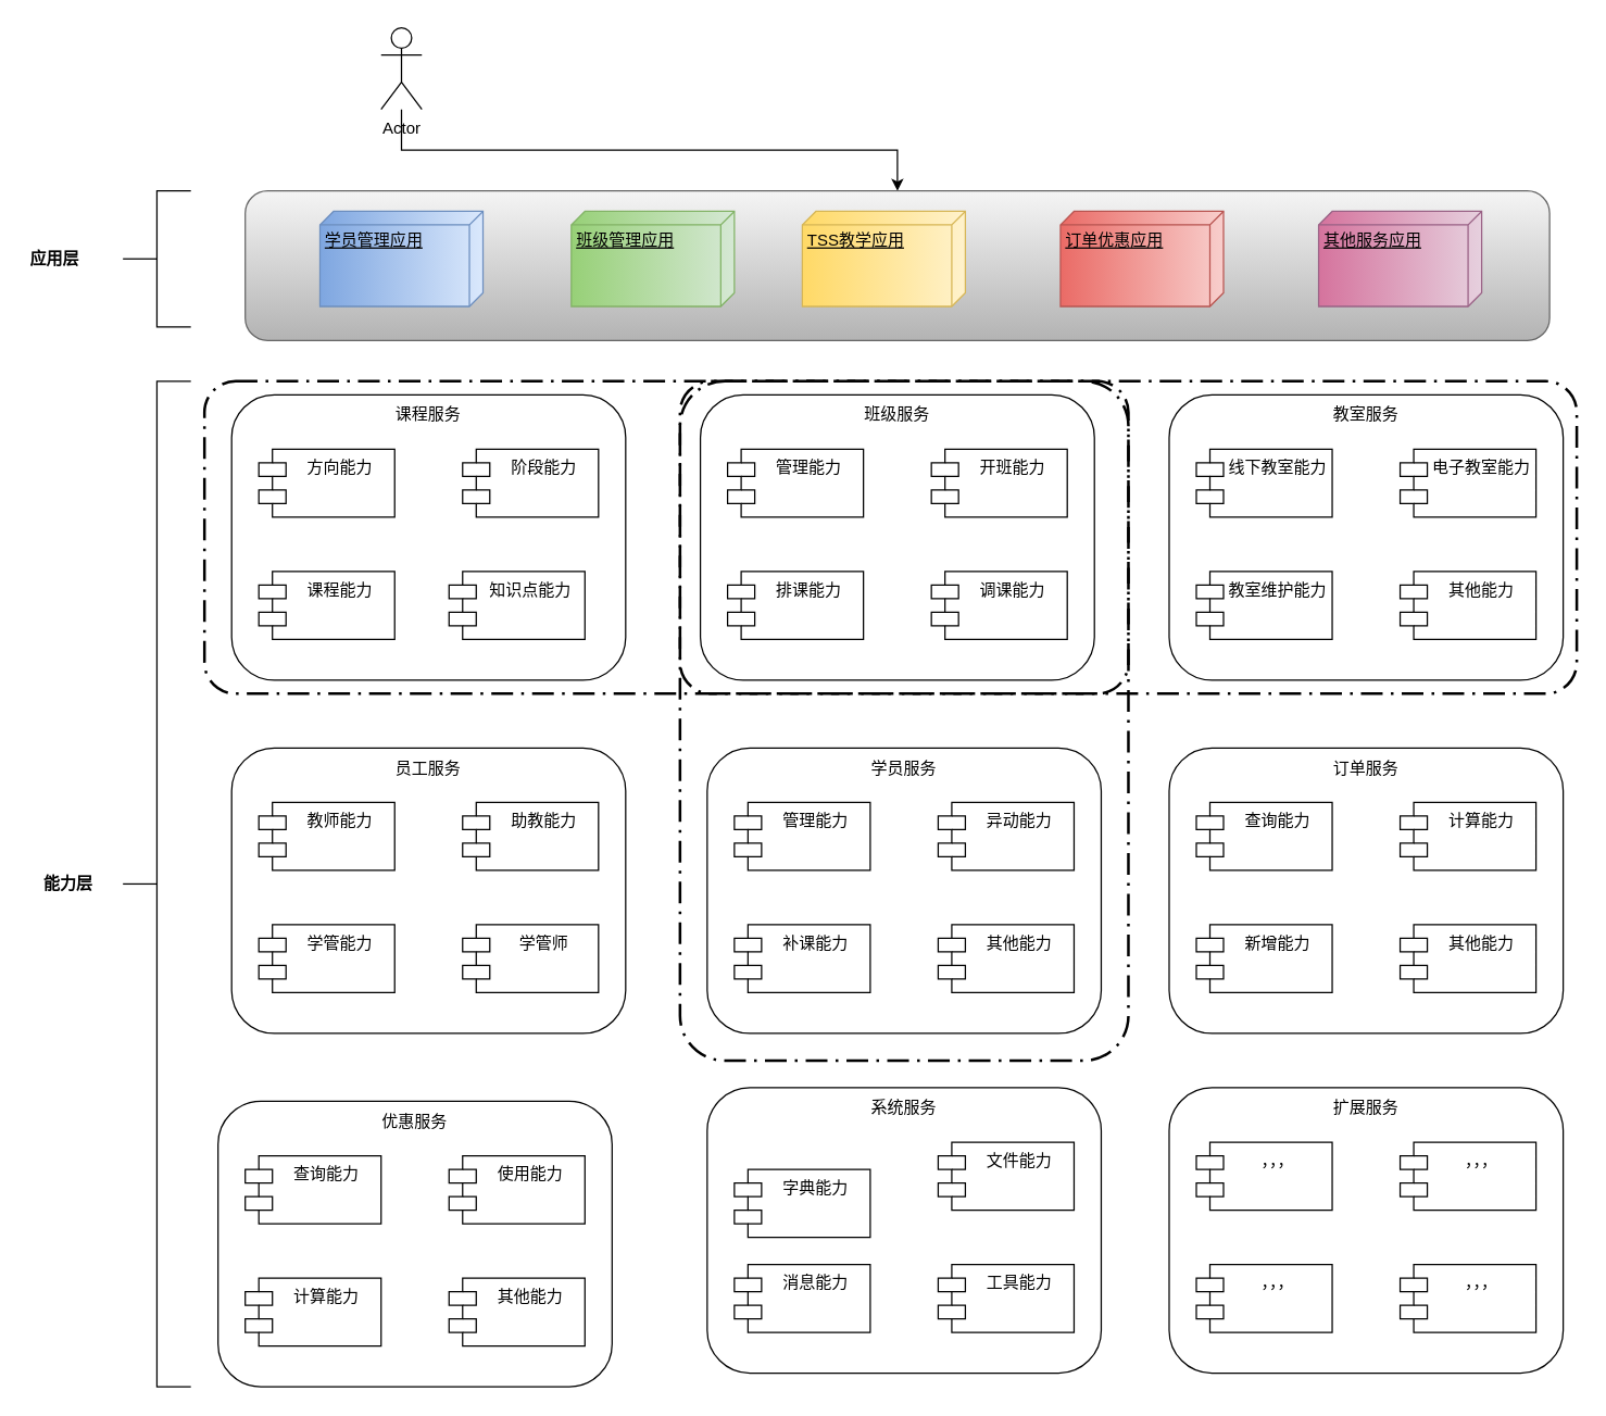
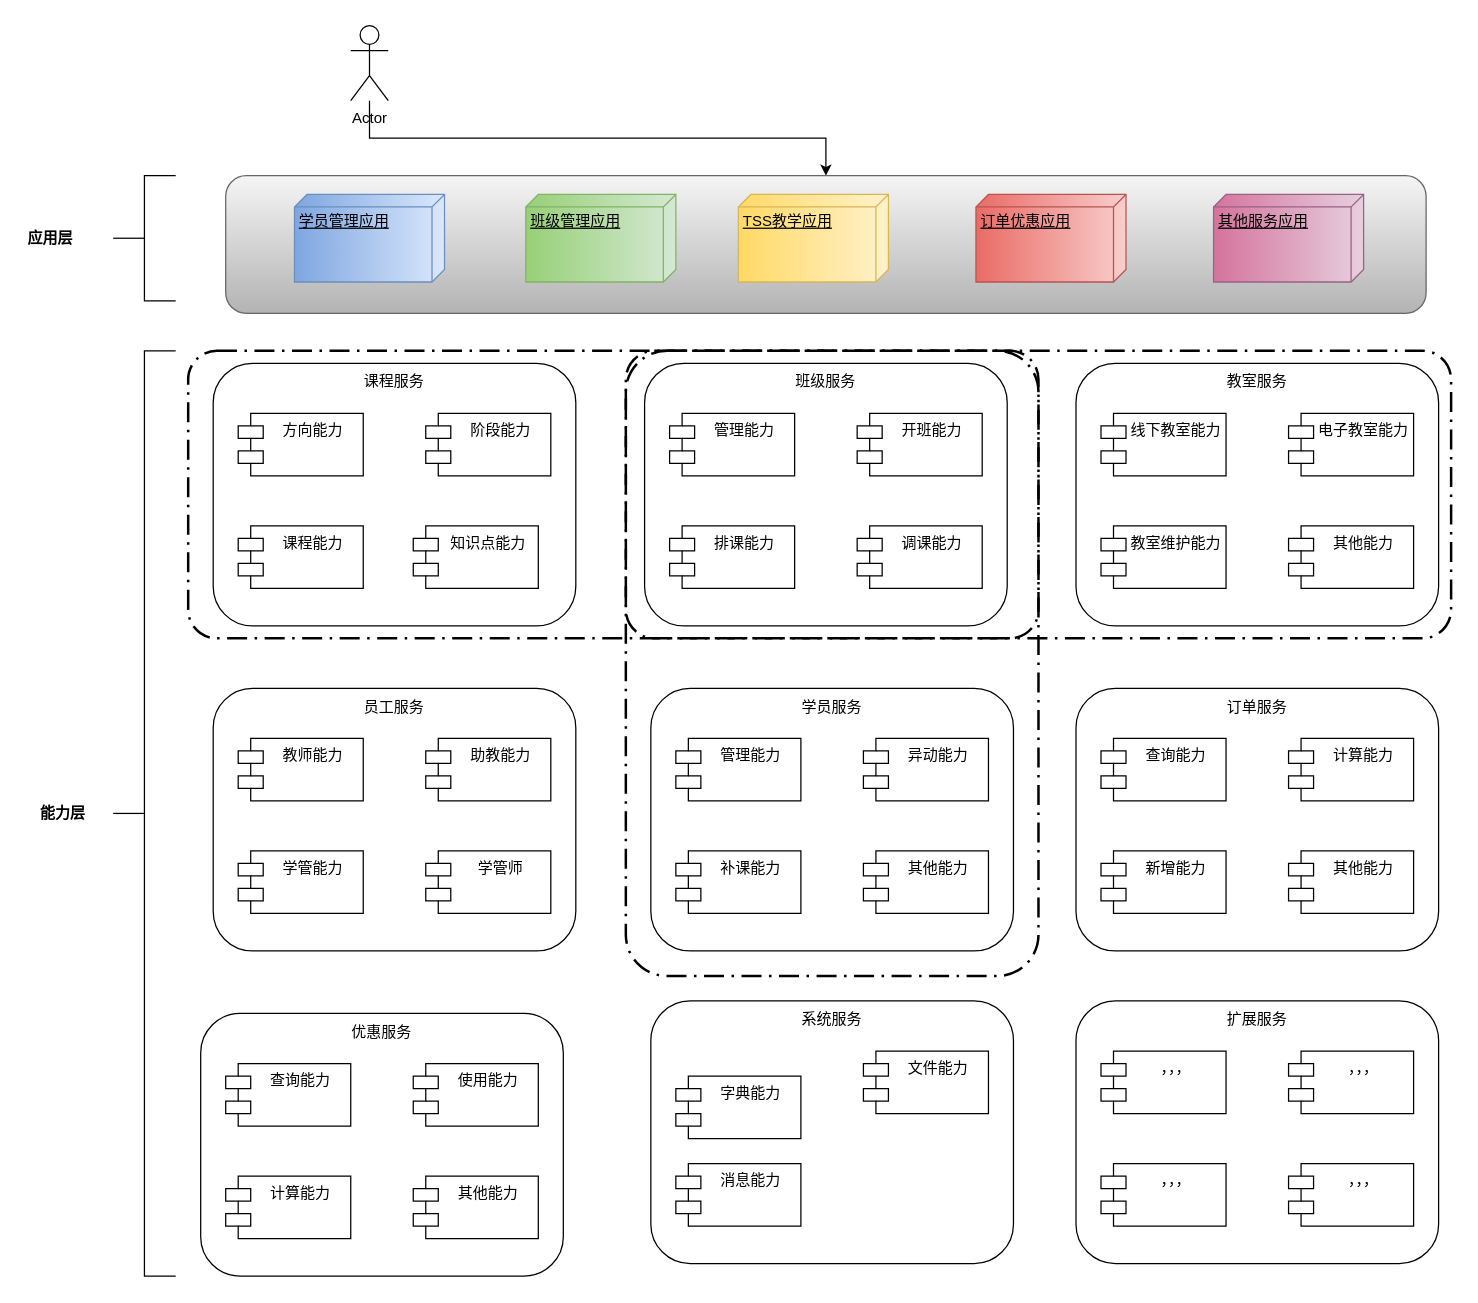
  <mxCell id="0" />
  <mxCell id="1" parent="0" />
  <mxCell id="2" value="" style="edgeStyle=orthogonalEdgeStyle;rounded=0;orthogonalLoop=1;jettySize=auto;html=1;" edge="1" parent="1" source="3" target="53"><mxGeometry relative="1" as="geometry" /></mxCell>
  <mxCell id="3" value="Actor" style="shape=umlActor;verticalLabelPosition=bottom;verticalAlign=top;html=1;" vertex="1" parent="1"><mxGeometry x="280" y="20" width="30" height="60" as="geometry" /></mxCell>
  <mxCell id="4" value="" style="group" vertex="1" connectable="0" parent="1"><mxGeometry x="170" y="290" width="290" height="210" as="geometry" /></mxCell>
  <mxCell id="5" value="" style="rounded=1;whiteSpace=wrap;html=1;align=center;" vertex="1" parent="4"><mxGeometry width="290" height="210" as="geometry" /></mxCell>
  <mxCell id="6" value="课程能力" style="shape=module;align=left;spacingLeft=20;align=center;verticalAlign=top;" vertex="1" parent="4"><mxGeometry x="20" y="130" width="100" height="50" as="geometry" /></mxCell>
  <mxCell id="7" value="方向能力" style="shape=module;align=left;spacingLeft=20;align=center;verticalAlign=top;" vertex="1" parent="4"><mxGeometry x="20" y="40" width="100" height="50" as="geometry" /></mxCell>
  <mxCell id="8" value="阶段能力" style="shape=module;align=left;spacingLeft=20;align=center;verticalAlign=top;" vertex="1" parent="4"><mxGeometry x="170" y="40" width="100" height="50" as="geometry" /></mxCell>
  <mxCell id="9" value="知识点能力" style="shape=module;align=left;spacingLeft=20;align=center;verticalAlign=top;" vertex="1" parent="4"><mxGeometry x="160" y="130" width="100" height="50" as="geometry" /></mxCell>
  <mxCell id="10" value="课程服务" style="text;html=1;strokeColor=none;fillColor=none;align=center;verticalAlign=middle;whiteSpace=wrap;rounded=0;" vertex="1" parent="4"><mxGeometry x="80" width="130" height="30" as="geometry" /></mxCell>
  <mxCell id="11" value="" style="group" vertex="1" connectable="0" parent="1"><mxGeometry x="515" y="290" width="290" height="210" as="geometry" /></mxCell>
  <mxCell id="12" value="" style="rounded=1;whiteSpace=wrap;html=1;align=center;" vertex="1" parent="11"><mxGeometry width="290" height="210" as="geometry" /></mxCell>
  <mxCell id="13" value="排课能力" style="shape=module;align=left;spacingLeft=20;align=center;verticalAlign=top;" vertex="1" parent="11"><mxGeometry x="20" y="130" width="100" height="50" as="geometry" /></mxCell>
  <mxCell id="14" value="管理能力" style="shape=module;align=left;spacingLeft=20;align=center;verticalAlign=top;" vertex="1" parent="11"><mxGeometry x="20" y="40" width="100" height="50" as="geometry" /></mxCell>
  <mxCell id="15" value="开班能力" style="shape=module;align=left;spacingLeft=20;align=center;verticalAlign=top;" vertex="1" parent="11"><mxGeometry x="170" y="40" width="100" height="50" as="geometry" /></mxCell>
  <mxCell id="16" value="调课能力" style="shape=module;align=left;spacingLeft=20;align=center;verticalAlign=top;" vertex="1" parent="11"><mxGeometry x="170" y="130" width="100" height="50" as="geometry" /></mxCell>
  <mxCell id="17" value="班级服务" style="text;html=1;strokeColor=none;fillColor=none;align=center;verticalAlign=middle;whiteSpace=wrap;rounded=0;" vertex="1" parent="11"><mxGeometry x="80" width="130" height="30" as="geometry" /></mxCell>
  <mxCell id="18" value="" style="group" vertex="1" connectable="0" parent="1"><mxGeometry x="860" y="290" width="290" height="210" as="geometry" /></mxCell>
  <mxCell id="19" value="" style="rounded=1;whiteSpace=wrap;html=1;align=center;" vertex="1" parent="18"><mxGeometry width="290" height="210" as="geometry" /></mxCell>
  <mxCell id="20" value="教室维护能力" style="shape=module;align=left;spacingLeft=20;align=center;verticalAlign=top;" vertex="1" parent="18"><mxGeometry x="20" y="130" width="100" height="50" as="geometry" /></mxCell>
  <mxCell id="21" value="线下教室能力" style="shape=module;align=left;spacingLeft=20;align=center;verticalAlign=top;" vertex="1" parent="18"><mxGeometry x="20" y="40" width="100" height="50" as="geometry" /></mxCell>
  <mxCell id="22" value="电子教室能力" style="shape=module;align=left;spacingLeft=20;align=center;verticalAlign=top;" vertex="1" parent="18"><mxGeometry x="170" y="40" width="100" height="50" as="geometry" /></mxCell>
  <mxCell id="23" value="其他能力" style="shape=module;align=left;spacingLeft=20;align=center;verticalAlign=top;" vertex="1" parent="18"><mxGeometry x="170" y="130" width="100" height="50" as="geometry" /></mxCell>
  <mxCell id="24" value="教室服务" style="text;html=1;strokeColor=none;fillColor=none;align=center;verticalAlign=middle;whiteSpace=wrap;rounded=0;" vertex="1" parent="18"><mxGeometry x="80" width="130" height="30" as="geometry" /></mxCell>
  <mxCell id="25" value="" style="group" vertex="1" connectable="0" parent="1"><mxGeometry x="170" y="550" width="290" height="210" as="geometry" /></mxCell>
  <mxCell id="26" value="" style="rounded=1;whiteSpace=wrap;html=1;align=center;" vertex="1" parent="25"><mxGeometry width="290" height="210" as="geometry" /></mxCell>
  <mxCell id="27" value="学管能力" style="shape=module;align=left;spacingLeft=20;align=center;verticalAlign=top;" vertex="1" parent="25"><mxGeometry x="20" y="130" width="100" height="50" as="geometry" /></mxCell>
  <mxCell id="28" value="教师能力" style="shape=module;align=left;spacingLeft=20;align=center;verticalAlign=top;" vertex="1" parent="25"><mxGeometry x="20" y="40" width="100" height="50" as="geometry" /></mxCell>
  <mxCell id="29" value="助教能力" style="shape=module;align=left;spacingLeft=20;align=center;verticalAlign=top;" vertex="1" parent="25"><mxGeometry x="170" y="40" width="100" height="50" as="geometry" /></mxCell>
  <mxCell id="30" value="学管师" style="shape=module;align=left;spacingLeft=20;align=center;verticalAlign=top;" vertex="1" parent="25"><mxGeometry x="170" y="130" width="100" height="50" as="geometry" /></mxCell>
  <mxCell id="31" value="员工服务" style="text;html=1;strokeColor=none;fillColor=none;align=center;verticalAlign=middle;whiteSpace=wrap;rounded=0;" vertex="1" parent="25"><mxGeometry x="80" width="130" height="30" as="geometry" /></mxCell>
  <mxCell id="32" value="" style="group" vertex="1" connectable="0" parent="1"><mxGeometry x="520" y="550" width="290" height="210" as="geometry" /></mxCell>
  <mxCell id="33" value="" style="rounded=1;whiteSpace=wrap;html=1;align=center;" vertex="1" parent="32"><mxGeometry width="290" height="210" as="geometry" /></mxCell>
  <mxCell id="34" value="补课能力" style="shape=module;align=left;spacingLeft=20;align=center;verticalAlign=top;" vertex="1" parent="32"><mxGeometry x="20" y="130" width="100" height="50" as="geometry" /></mxCell>
  <mxCell id="35" value="管理能力" style="shape=module;align=left;spacingLeft=20;align=center;verticalAlign=top;" vertex="1" parent="32"><mxGeometry x="20" y="40" width="100" height="50" as="geometry" /></mxCell>
  <mxCell id="36" value="异动能力" style="shape=module;align=left;spacingLeft=20;align=center;verticalAlign=top;" vertex="1" parent="32"><mxGeometry x="170" y="40" width="100" height="50" as="geometry" /></mxCell>
  <mxCell id="37" value="其他能力" style="shape=module;align=left;spacingLeft=20;align=center;verticalAlign=top;" vertex="1" parent="32"><mxGeometry x="170" y="130" width="100" height="50" as="geometry" /></mxCell>
  <mxCell id="38" value="学员服务" style="text;html=1;strokeColor=none;fillColor=none;align=center;verticalAlign=middle;whiteSpace=wrap;rounded=0;" vertex="1" parent="32"><mxGeometry x="80" width="130" height="30" as="geometry" /></mxCell>
  <mxCell id="39" value="" style="group" vertex="1" connectable="0" parent="1"><mxGeometry x="860" y="550" width="290" height="210" as="geometry" /></mxCell>
  <mxCell id="40" value="" style="rounded=1;whiteSpace=wrap;html=1;align=center;" vertex="1" parent="39"><mxGeometry width="290" height="210" as="geometry" /></mxCell>
  <mxCell id="41" value="新增能力" style="shape=module;align=left;spacingLeft=20;align=center;verticalAlign=top;" vertex="1" parent="39"><mxGeometry x="20" y="130" width="100" height="50" as="geometry" /></mxCell>
  <mxCell id="42" value="查询能力" style="shape=module;align=left;spacingLeft=20;align=center;verticalAlign=top;" vertex="1" parent="39"><mxGeometry x="20" y="40" width="100" height="50" as="geometry" /></mxCell>
  <mxCell id="43" value="计算能力" style="shape=module;align=left;spacingLeft=20;align=center;verticalAlign=top;" vertex="1" parent="39"><mxGeometry x="170" y="40" width="100" height="50" as="geometry" /></mxCell>
  <mxCell id="44" value="其他能力" style="shape=module;align=left;spacingLeft=20;align=center;verticalAlign=top;" vertex="1" parent="39"><mxGeometry x="170" y="130" width="100" height="50" as="geometry" /></mxCell>
  <mxCell id="45" value="订单服务" style="text;html=1;strokeColor=none;fillColor=none;align=center;verticalAlign=middle;whiteSpace=wrap;rounded=0;" vertex="1" parent="39"><mxGeometry x="80" width="130" height="30" as="geometry" /></mxCell>
  <mxCell id="46" value="" style="group" vertex="1" connectable="0" parent="1"><mxGeometry x="160" y="810" width="290" height="210" as="geometry" /></mxCell>
  <mxCell id="47" value="" style="rounded=1;whiteSpace=wrap;html=1;align=center;" vertex="1" parent="46"><mxGeometry width="290" height="210" as="geometry" /></mxCell>
  <mxCell id="48" value="计算能力" style="shape=module;align=left;spacingLeft=20;align=center;verticalAlign=top;" vertex="1" parent="46"><mxGeometry x="20" y="130" width="100" height="50" as="geometry" /></mxCell>
  <mxCell id="49" value="查询能力" style="shape=module;align=left;spacingLeft=20;align=center;verticalAlign=top;" vertex="1" parent="46"><mxGeometry x="20" y="40" width="100" height="50" as="geometry" /></mxCell>
  <mxCell id="50" value="使用能力" style="shape=module;align=left;spacingLeft=20;align=center;verticalAlign=top;" vertex="1" parent="46"><mxGeometry x="170" y="40" width="100" height="50" as="geometry" /></mxCell>
  <mxCell id="51" value="其他能力" style="shape=module;align=left;spacingLeft=20;align=center;verticalAlign=top;" vertex="1" parent="46"><mxGeometry x="170" y="130" width="100" height="50" as="geometry" /></mxCell>
  <mxCell id="52" value="优惠服务" style="text;html=1;strokeColor=none;fillColor=none;align=center;verticalAlign=middle;whiteSpace=wrap;rounded=0;" vertex="1" parent="46"><mxGeometry x="80" width="130" height="30" as="geometry" /></mxCell>
  <mxCell id="53" value="" style="rounded=1;whiteSpace=wrap;html=1;gradientColor=#b3b3b3;fillColor=#f5f5f5;strokeColor=#666666;" vertex="1" parent="1"><mxGeometry x="180" y="140" width="960" height="110" as="geometry" /></mxCell>
  <mxCell id="54" value="" style="group" vertex="1" connectable="0" parent="1"><mxGeometry x="520" y="800" width="290" height="210" as="geometry" /></mxCell>
  <mxCell id="55" value="" style="rounded=1;whiteSpace=wrap;html=1;align=center;" vertex="1" parent="54"><mxGeometry width="290" height="210" as="geometry" /></mxCell>
  <mxCell id="56" value="消息能力" style="shape=module;align=left;spacingLeft=20;align=center;verticalAlign=top;" vertex="1" parent="54"><mxGeometry x="20" y="130" width="100" height="50" as="geometry" /></mxCell>
  <mxCell id="57" value="字典能力" style="shape=module;align=left;spacingLeft=20;align=center;verticalAlign=top;" vertex="1" parent="54"><mxGeometry x="20" y="60" width="100" height="50" as="geometry" /></mxCell>
  <mxCell id="58" value="文件能力" style="shape=module;align=left;spacingLeft=20;align=center;verticalAlign=top;" vertex="1" parent="54"><mxGeometry x="170" y="40" width="100" height="50" as="geometry" /></mxCell>
- <mxCell id="59" value="工具能力" style="shape=module;align=left;spacingLeft=20;align=center;verticalAlign=top;" vertex="1" parent="54"><mxGeometry x="170" y="130" width="100" height="50" as="geometry" /></mxCell>
  <mxCell id="60" value="系统服务" style="text;html=1;strokeColor=none;fillColor=none;align=center;verticalAlign=middle;whiteSpace=wrap;rounded=0;" vertex="1" parent="54"><mxGeometry x="80" width="130" height="30" as="geometry" /></mxCell>
  <mxCell id="61" value="" style="html=1;shape=mxgraph.flowchart.annotation_2;align=left;labelPosition=right;" vertex="1" parent="1"><mxGeometry x="90" y="140" width="50" height="100" as="geometry" /></mxCell>
  <mxCell id="62" value="&lt;b&gt;应用层&lt;/b&gt;" style="text;html=1;strokeColor=none;fillColor=none;align=center;verticalAlign=middle;whiteSpace=wrap;rounded=0;" vertex="1" parent="1"><mxGeometry x="20" y="180" width="40" height="20" as="geometry" /></mxCell>
  <mxCell id="63" value="" style="html=1;shape=mxgraph.flowchart.annotation_2;align=left;labelPosition=right;" vertex="1" parent="1"><mxGeometry x="90" y="280" width="50" height="740" as="geometry" /></mxCell>
  <mxCell id="64" value="&lt;b&gt;能力层&lt;/b&gt;" style="text;html=1;strokeColor=none;fillColor=none;align=center;verticalAlign=middle;whiteSpace=wrap;rounded=0;" vertex="1" parent="1"><mxGeometry x="30" y="640" width="40" height="20" as="geometry" /></mxCell>
  <mxCell id="65" value="" style="group" vertex="1" connectable="0" parent="1"><mxGeometry x="860" y="800" width="290" height="210" as="geometry" /></mxCell>
  <mxCell id="66" value="" style="rounded=1;whiteSpace=wrap;html=1;align=center;" vertex="1" parent="65"><mxGeometry width="290" height="210" as="geometry" /></mxCell>
  <mxCell id="67" value="，，，" style="shape=module;align=left;spacingLeft=20;align=center;verticalAlign=top;" vertex="1" parent="65"><mxGeometry x="20" y="130" width="100" height="50" as="geometry" /></mxCell>
  <mxCell id="68" value="，，，" style="shape=module;align=left;spacingLeft=20;align=center;verticalAlign=top;" vertex="1" parent="65"><mxGeometry x="20" y="40" width="100" height="50" as="geometry" /></mxCell>
  <mxCell id="69" value="，，，" style="shape=module;align=left;spacingLeft=20;align=center;verticalAlign=top;" vertex="1" parent="65"><mxGeometry x="170" y="40" width="100" height="50" as="geometry" /></mxCell>
  <mxCell id="70" value="，，，" style="shape=module;align=left;spacingLeft=20;align=center;verticalAlign=top;" vertex="1" parent="65"><mxGeometry x="170" y="130" width="100" height="50" as="geometry" /></mxCell>
  <mxCell id="71" value="扩展服务" style="text;html=1;strokeColor=none;fillColor=none;align=center;verticalAlign=middle;whiteSpace=wrap;rounded=0;" vertex="1" parent="65"><mxGeometry x="80" width="130" height="30" as="geometry" /></mxCell>
  <mxCell id="72" value="" style="rounded=1;arcSize=10;dashed=1;strokeColor=#000000;fillColor=none;gradientColor=none;dashPattern=8 3 1 3;strokeWidth=2;" vertex="1" parent="1"><mxGeometry x="150" y="280" width="680" height="230" as="geometry" /></mxCell>
  <mxCell id="73" value="" style="rounded=1;arcSize=10;dashed=1;strokeColor=#000000;fillColor=none;gradientColor=none;dashPattern=8 3 1 3;strokeWidth=2;shadow=0;" vertex="1" parent="1"><mxGeometry x="500" y="280" width="660" height="230" as="geometry" /></mxCell>
  <mxCell id="74" value="" style="rounded=1;arcSize=10;dashed=1;strokeColor=#000000;fillColor=none;gradientColor=none;dashPattern=8 3 1 3;strokeWidth=2;shadow=0;" vertex="1" parent="1"><mxGeometry x="500" y="280" width="330" height="500" as="geometry" /></mxCell>
  <mxCell id="75" value="学员管理应用" style="verticalAlign=top;align=left;spacingTop=8;spacingLeft=2;spacingRight=12;shape=cube;size=10;direction=south;fontStyle=4;html=1;shadow=0;gradientColor=#7ea6e0;fillColor=#dae8fc;strokeColor=#6c8ebf;" vertex="1" parent="1"><mxGeometry x="235" y="155" width="120" height="70" as="geometry" /></mxCell>
  <mxCell id="76" value="班级管理应用" style="verticalAlign=top;align=left;spacingTop=8;spacingLeft=2;spacingRight=12;shape=cube;size=10;direction=south;fontStyle=4;html=1;shadow=0;gradientColor=#97d077;fillColor=#d5e8d4;strokeColor=#82b366;" vertex="1" parent="1"><mxGeometry x="420" y="155" width="120" height="70" as="geometry" /></mxCell>
  <mxCell id="77" value="TSS教学应用" style="verticalAlign=top;align=left;spacingTop=8;spacingLeft=2;spacingRight=12;shape=cube;size=10;direction=south;fontStyle=4;html=1;shadow=0;gradientColor=#ffd966;fillColor=#fff2cc;strokeColor=#d6b656;" vertex="1" parent="1"><mxGeometry x="590" y="155" width="120" height="70" as="geometry" /></mxCell>
  <mxCell id="78" value="订单优惠应用" style="verticalAlign=top;align=left;spacingTop=8;spacingLeft=2;spacingRight=12;shape=cube;size=10;direction=south;fontStyle=4;html=1;shadow=0;gradientColor=#ea6b66;fillColor=#f8cecc;strokeColor=#b85450;" vertex="1" parent="1"><mxGeometry x="780" y="155" width="120" height="70" as="geometry" /></mxCell>
  <mxCell id="79" value="其他服务应用" style="verticalAlign=top;align=left;spacingTop=8;spacingLeft=2;spacingRight=12;shape=cube;size=10;direction=south;fontStyle=4;html=1;shadow=0;gradientColor=#d5739d;fillColor=#e6d0de;strokeColor=#996185;" vertex="1" parent="1"><mxGeometry x="970" y="155" width="120" height="70" as="geometry" /></mxCell>
